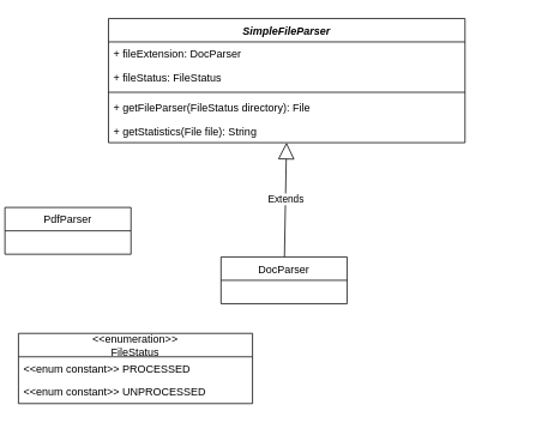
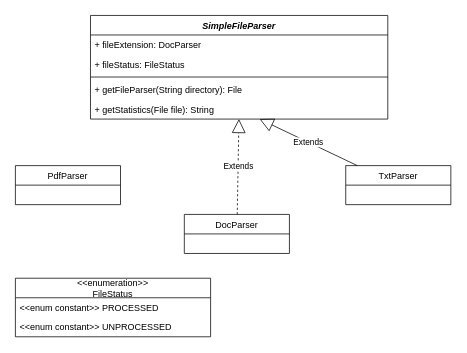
  <mxCell id="0" />
  <mxCell id="1" parent="0" />
- <mxCell id="2" value="PdfParser" style="swimlane;fontStyle=0;childLayout=stackLayout;horizontal=1;startSize=26;fillColor=none;horizontalStack=0;resizeParent=1;resizeParentMax=0;resizeLast=0;collapsible=1;marginBottom=0;" vertex="1" parent="1"><mxGeometry x="5" y="230" width="140" height="52" as="geometry" /></mxCell>
+ <mxCell id="2" value="PdfParser" style="swimlane;fontStyle=0;childLayout=stackLayout;horizontal=1;startSize=26;fillColor=none;horizontalStack=0;resizeParent=1;resizeParentMax=0;resizeLast=0;collapsible=1;marginBottom=0;" vertex="1" parent="1"><mxGeometry x="20" y="220" width="140" height="52" as="geometry" /></mxCell>
  <mxCell id="3" value="DocParser" style="swimlane;fontStyle=0;childLayout=stackLayout;horizontal=1;startSize=26;fillColor=none;horizontalStack=0;resizeParent=1;resizeParentMax=0;resizeLast=0;collapsible=1;marginBottom=0;" vertex="1" parent="1"><mxGeometry x="245" y="285" width="140" height="52" as="geometry" /></mxCell>
+ <mxCell id="4" value="TxtParser" style="swimlane;fontStyle=0;childLayout=stackLayout;horizontal=1;startSize=26;fillColor=none;horizontalStack=0;resizeParent=1;resizeParentMax=0;resizeLast=0;collapsible=1;marginBottom=0;" vertex="1" parent="1"><mxGeometry x="460" y="220" width="140" height="52" as="geometry" /></mxCell>
  <mxCell id="5" value="&lt;&lt;enumeration&gt;&gt;&#10;FileStatus" style="swimlane;fontStyle=0;childLayout=stackLayout;horizontal=1;startSize=26;fillColor=none;horizontalStack=0;resizeParent=1;resizeParentMax=0;resizeLast=0;collapsible=1;marginBottom=0;" vertex="1" parent="1"><mxGeometry x="20" y="370" width="260" height="78" as="geometry" /></mxCell>
  <mxCell id="6" value="&lt;&lt;enum constant&gt;&gt; PROCESSED" style="text;strokeColor=none;fillColor=none;align=left;verticalAlign=top;spacingLeft=4;spacingRight=4;overflow=hidden;rotatable=0;points=[[0,0.5],[1,0.5]];portConstraint=eastwest;" vertex="1" parent="5"><mxGeometry y="26" width="260" height="26" as="geometry" /></mxCell>
  <mxCell id="7" value="&lt;&lt;enum constant&gt;&gt; UNPROCESSED" style="text;strokeColor=none;fillColor=none;align=left;verticalAlign=top;spacingLeft=4;spacingRight=4;overflow=hidden;rotatable=0;points=[[0,0.5],[1,0.5]];portConstraint=eastwest;" vertex="1" parent="5"><mxGeometry y="52" width="260" height="26" as="geometry" /></mxCell>
  <mxCell id="8" value="SimpleFileParser" style="swimlane;fontStyle=3;align=center;verticalAlign=top;childLayout=stackLayout;horizontal=1;startSize=26;horizontalStack=0;resizeParent=1;resizeParentMax=0;resizeLast=0;collapsible=1;marginBottom=0;" vertex="1" parent="1"><mxGeometry x="120" y="20" width="396" height="138" as="geometry" /></mxCell>
  <mxCell id="9" value="+ fileExtension: DocParser" style="text;strokeColor=none;fillColor=none;align=left;verticalAlign=top;spacingLeft=4;spacingRight=4;overflow=hidden;rotatable=0;points=[[0,0.5],[1,0.5]];portConstraint=eastwest;" vertex="1" parent="8"><mxGeometry y="26" width="396" height="26" as="geometry" /></mxCell>
  <mxCell id="10" value="+ fileStatus: FileStatus" style="text;strokeColor=none;fillColor=none;align=left;verticalAlign=top;spacingLeft=4;spacingRight=4;overflow=hidden;rotatable=0;points=[[0,0.5],[1,0.5]];portConstraint=eastwest;" vertex="1" parent="8"><mxGeometry y="52" width="396" height="26" as="geometry" /></mxCell>
  <mxCell id="11" value="" style="line;strokeWidth=1;fillColor=none;align=left;verticalAlign=middle;spacingTop=-1;spacingLeft=3;spacingRight=3;rotatable=0;labelPosition=right;points=[];portConstraint=eastwest;" vertex="1" parent="8"><mxGeometry y="78" width="396" height="8" as="geometry" /></mxCell>
- <mxCell id="12" value="+ getFileParser(FileStatus directory): File" style="text;strokeColor=none;fillColor=none;align=left;verticalAlign=top;spacingLeft=4;spacingRight=4;overflow=hidden;rotatable=0;points=[[0,0.5],[1,0.5]];portConstraint=eastwest;" vertex="1" parent="8"><mxGeometry y="86" width="396" height="26" as="geometry" /></mxCell>
+ <mxCell id="12" value="+ getFileParser(String directory): File" style="text;strokeColor=none;fillColor=none;align=left;verticalAlign=top;spacingLeft=4;spacingRight=4;overflow=hidden;rotatable=0;points=[[0,0.5],[1,0.5]];portConstraint=eastwest;" vertex="1" parent="8"><mxGeometry y="86" width="396" height="26" as="geometry" /></mxCell>
  <mxCell id="13" value="+ getStatistics(File file): String" style="text;strokeColor=none;fillColor=none;align=left;verticalAlign=top;spacingLeft=4;spacingRight=4;overflow=hidden;rotatable=0;points=[[0,0.5],[1,0.5]];portConstraint=eastwest;" vertex="1" parent="8"><mxGeometry y="112" width="396" height="26" as="geometry" /></mxCell>
- <mxCell id="14" value="Extends" style="endArrow=block;endSize=16;endFill=0;html=1;rounded=0;" edge="1" parent="1" source="3" target="13"><mxGeometry width="160" relative="1" as="geometry"><mxPoint x="300.003" y="230" as="sourcePoint" /><mxPoint x="439.963" y="168" as="targetPoint" /></mxGeometry></mxCell>
+ <mxCell id="14" value="Extends" style="endArrow=block;endSize=16;endFill=0;html=1;rounded=0;dashed=1;" edge="1" parent="1" source="3" target="13"><mxGeometry width="160" relative="1" as="geometry"><mxPoint x="300.003" y="230" as="sourcePoint" /><mxPoint x="439.963" y="168" as="targetPoint" /></mxGeometry></mxCell>
+ <mxCell id="15" value="Extends" style="endArrow=block;endSize=16;endFill=0;html=1;rounded=0;" edge="1" parent="1" source="4" target="13"><mxGeometry width="160" relative="1" as="geometry"><mxPoint x="501.324" y="262" as="sourcePoint" /><mxPoint x="499.999" y="160" as="targetPoint" /></mxGeometry></mxCell>
